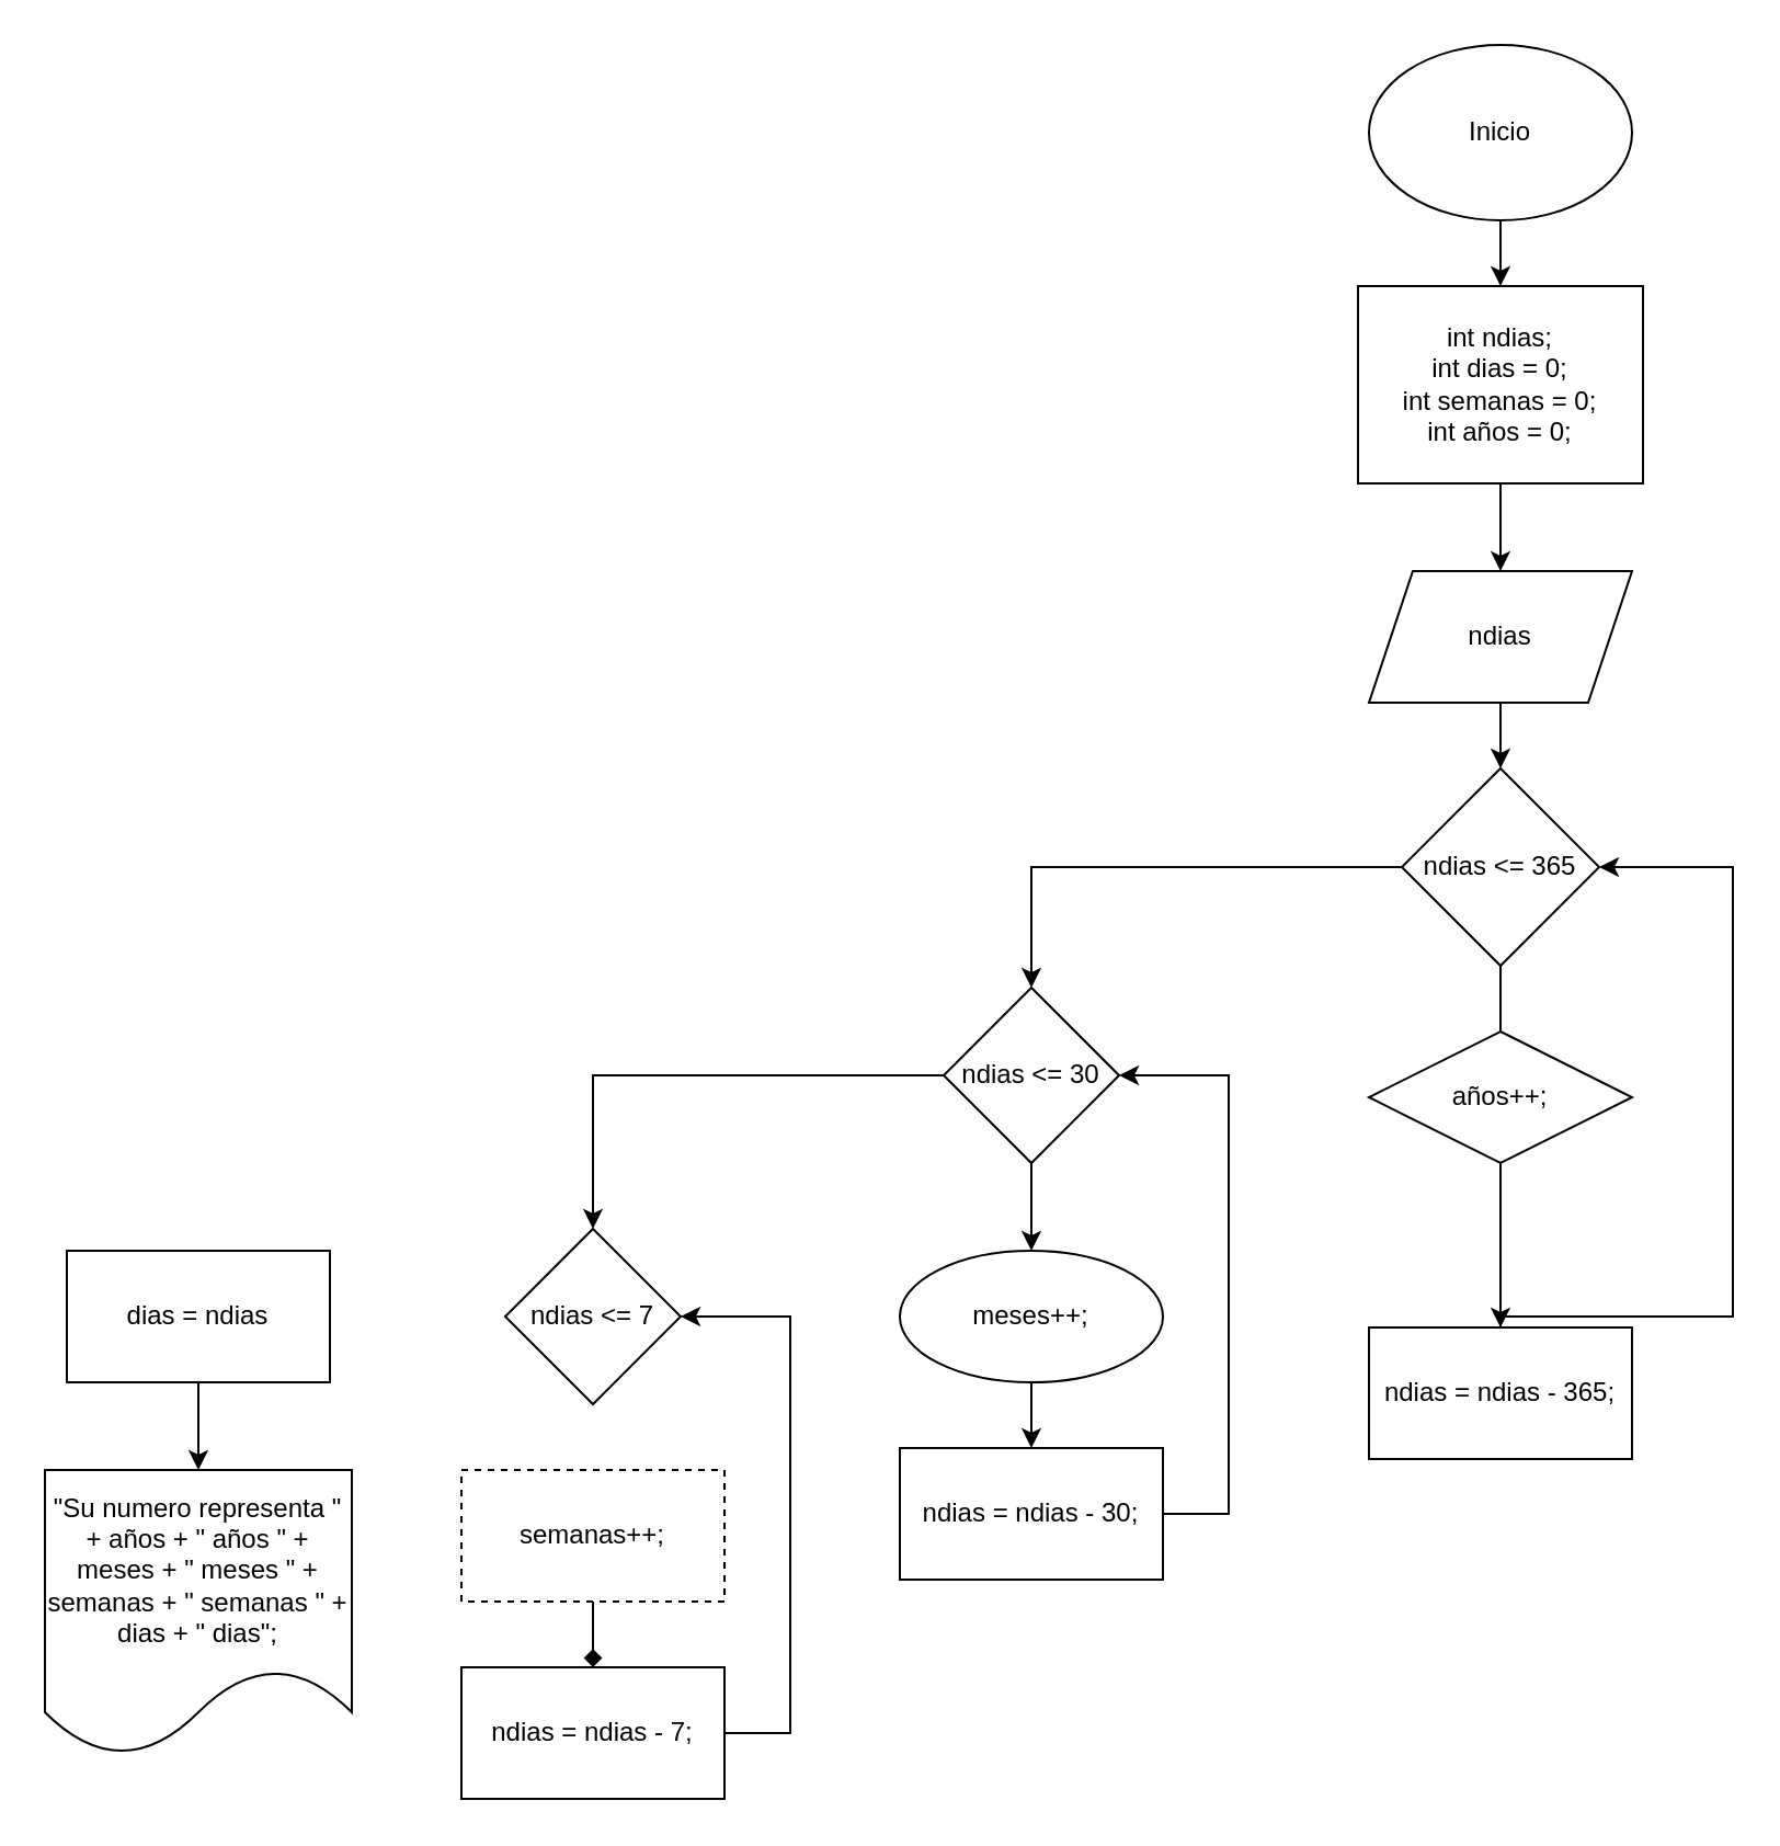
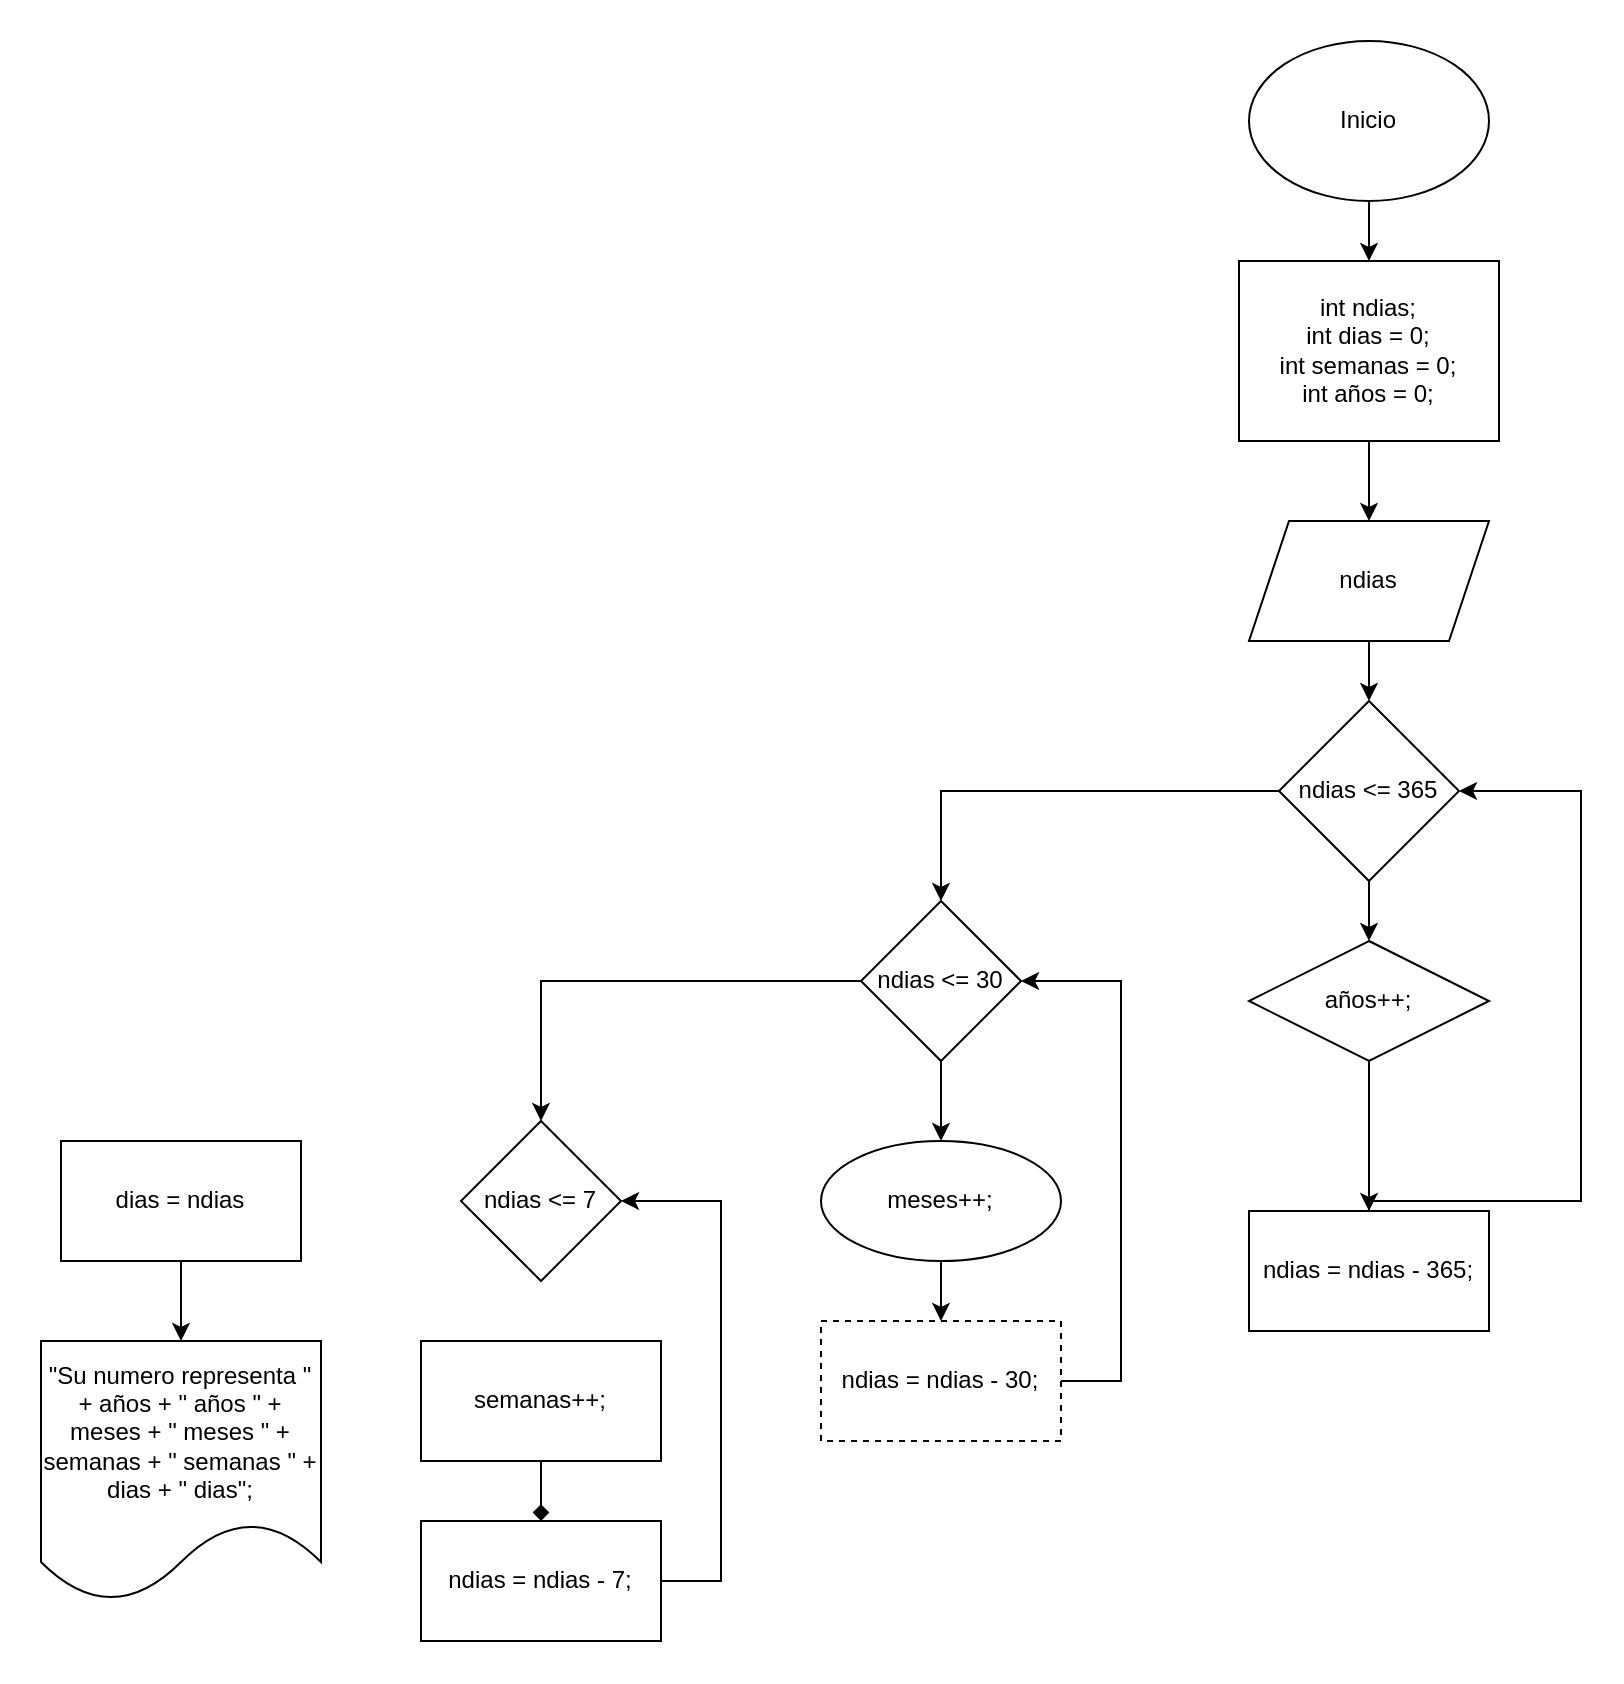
  <mxCell id="0" />
  <mxCell id="1" parent="0" />
  <mxCell id="2" style="edgeStyle=orthogonalEdgeStyle;rounded=0;orthogonalLoop=1;jettySize=auto;html=1;" edge="1" parent="1" source="3" target="5"><mxGeometry relative="1" as="geometry" /></mxCell>
  <mxCell id="3" value="Inicio" style="ellipse;whiteSpace=wrap;html=1;" vertex="1" parent="1"><mxGeometry x="624" y="20" width="120" height="80" as="geometry" /></mxCell>
  <mxCell id="4" style="edgeStyle=orthogonalEdgeStyle;rounded=0;orthogonalLoop=1;jettySize=auto;html=1;entryX=0.5;entryY=0;entryDx=0;entryDy=0;" edge="1" parent="1" source="5" target="7"><mxGeometry relative="1" as="geometry" /></mxCell>
  <mxCell id="5" value="int ndias;&lt;br&gt;int dias = 0;&lt;br&gt;int semanas = 0;&lt;br&gt;int años = 0;" style="rounded=0;whiteSpace=wrap;html=1;" vertex="1" parent="1"><mxGeometry x="619" y="130" width="130" height="90" as="geometry" /></mxCell>
  <mxCell id="6" style="edgeStyle=orthogonalEdgeStyle;rounded=0;orthogonalLoop=1;jettySize=auto;html=1;" edge="1" parent="1" source="7" target="10"><mxGeometry relative="1" as="geometry" /></mxCell>
  <mxCell id="7" value="ndias" style="shape=parallelogram;perimeter=parallelogramPerimeter;whiteSpace=wrap;html=1;fixedSize=1;" vertex="1" parent="1"><mxGeometry x="624" y="260" width="120" height="60" as="geometry" /></mxCell>
- <mxCell id="8" style="edgeStyle=orthogonalEdgeStyle;rounded=0;orthogonalLoop=1;jettySize=auto;html=1;endArrow=none;" edge="1" parent="1" source="10" target="12"><mxGeometry relative="1" as="geometry" /></mxCell>
+ <mxCell id="8" style="edgeStyle=orthogonalEdgeStyle;rounded=0;orthogonalLoop=1;jettySize=auto;html=1;" edge="1" parent="1" source="10" target="12"><mxGeometry relative="1" as="geometry" /></mxCell>
  <mxCell id="9" style="edgeStyle=orthogonalEdgeStyle;rounded=0;orthogonalLoop=1;jettySize=auto;html=1;" edge="1" parent="1" source="10" target="17"><mxGeometry relative="1" as="geometry" /></mxCell>
  <mxCell id="10" value="ndias &amp;lt;= 365" style="rhombus;whiteSpace=wrap;html=1;" vertex="1" parent="1"><mxGeometry x="639" y="350" width="90" height="90" as="geometry" /></mxCell>
  <mxCell id="11" style="edgeStyle=orthogonalEdgeStyle;rounded=0;orthogonalLoop=1;jettySize=auto;html=1;" edge="1" parent="1" source="12" target="14"><mxGeometry relative="1" as="geometry" /></mxCell>
  <mxCell id="12" value="años++;" style="rhombus;whiteSpace=wrap;html=1;" vertex="1" parent="1"><mxGeometry x="624" y="470" width="120" height="60" as="geometry" /></mxCell>
  <mxCell id="13" style="edgeStyle=orthogonalEdgeStyle;rounded=0;orthogonalLoop=1;jettySize=auto;html=1;entryX=1;entryY=0.5;entryDx=0;entryDy=0;" edge="1" parent="1" source="14" target="10"><mxGeometry relative="1" as="geometry"><Array as="points"><mxPoint x="790" y="600" /><mxPoint x="790" y="395" /></Array></mxGeometry></mxCell>
  <mxCell id="14" value="ndias = ndias - 365;" style="rounded=0;whiteSpace=wrap;html=1;" vertex="1" parent="1"><mxGeometry x="624" y="605" width="120" height="60" as="geometry" /></mxCell>
  <mxCell id="15" style="edgeStyle=orthogonalEdgeStyle;rounded=0;orthogonalLoop=1;jettySize=auto;html=1;entryX=0.5;entryY=0;entryDx=0;entryDy=0;" edge="1" parent="1" source="17" target="19"><mxGeometry relative="1" as="geometry" /></mxCell>
  <mxCell id="16" style="edgeStyle=orthogonalEdgeStyle;rounded=0;orthogonalLoop=1;jettySize=auto;html=1;" edge="1" parent="1" source="17" target="22"><mxGeometry relative="1" as="geometry" /></mxCell>
  <mxCell id="17" value="ndias &amp;lt;= 30" style="rhombus;whiteSpace=wrap;html=1;" vertex="1" parent="1"><mxGeometry x="430" y="450" width="80" height="80" as="geometry" /></mxCell>
  <mxCell id="18" style="edgeStyle=orthogonalEdgeStyle;rounded=0;orthogonalLoop=1;jettySize=auto;html=1;" edge="1" parent="1" source="19" target="21"><mxGeometry relative="1" as="geometry" /></mxCell>
  <mxCell id="19" value="meses++;" style="ellipse;whiteSpace=wrap;html=1;" vertex="1" parent="1"><mxGeometry x="410" y="570" width="120" height="60" as="geometry" /></mxCell>
  <mxCell id="20" style="edgeStyle=orthogonalEdgeStyle;rounded=0;orthogonalLoop=1;jettySize=auto;html=1;entryX=1;entryY=0.5;entryDx=0;entryDy=0;" edge="1" parent="1" source="21" target="17"><mxGeometry relative="1" as="geometry"><mxPoint x="520" y="490" as="targetPoint" /><Array as="points"><mxPoint x="560" y="690" /><mxPoint x="560" y="490" /></Array></mxGeometry></mxCell>
- <mxCell id="21" value="ndias = ndias - 30;" style="rounded=0;whiteSpace=wrap;html=1;" vertex="1" parent="1"><mxGeometry x="410" y="660" width="120" height="60" as="geometry" /></mxCell>
+ <mxCell id="21" value="ndias = ndias - 30;" style="rounded=0;whiteSpace=wrap;html=1;dashed=1;" vertex="1" parent="1"><mxGeometry x="410" y="660" width="120" height="60" as="geometry" /></mxCell>
  <mxCell id="22" value="ndias &amp;lt;= 7" style="rhombus;whiteSpace=wrap;html=1;" vertex="1" parent="1"><mxGeometry x="230" y="560" width="80" height="80" as="geometry" /></mxCell>
  <mxCell id="23" style="edgeStyle=orthogonalEdgeStyle;rounded=0;orthogonalLoop=1;jettySize=auto;html=1;entryX=0.5;entryY=0;entryDx=0;entryDy=0;endArrow=diamond;" edge="1" parent="1" source="24" target="26"><mxGeometry relative="1" as="geometry" /></mxCell>
- <mxCell id="24" value="semanas++;" style="rounded=0;whiteSpace=wrap;html=1;dashed=1;" vertex="1" parent="1"><mxGeometry x="210" y="670" width="120" height="60" as="geometry" /></mxCell>
+ <mxCell id="24" value="semanas++;" style="rounded=0;whiteSpace=wrap;html=1;" vertex="1" parent="1"><mxGeometry x="210" y="670" width="120" height="60" as="geometry" /></mxCell>
  <mxCell id="25" style="edgeStyle=orthogonalEdgeStyle;rounded=0;orthogonalLoop=1;jettySize=auto;html=1;entryX=1;entryY=0.5;entryDx=0;entryDy=0;" edge="1" parent="1" source="26" target="22"><mxGeometry relative="1" as="geometry"><Array as="points"><mxPoint x="360" y="790" /><mxPoint x="360" y="600" /></Array></mxGeometry></mxCell>
  <mxCell id="26" value="ndias = ndias - 7;" style="rounded=0;whiteSpace=wrap;html=1;" vertex="1" parent="1"><mxGeometry x="210" y="760" width="120" height="60" as="geometry" /></mxCell>
  <mxCell id="27" style="edgeStyle=orthogonalEdgeStyle;rounded=0;orthogonalLoop=1;jettySize=auto;html=1;" edge="1" parent="1" source="28" target="29"><mxGeometry relative="1" as="geometry" /></mxCell>
  <mxCell id="28" value="dias = ndias" style="rounded=0;whiteSpace=wrap;html=1;" vertex="1" parent="1"><mxGeometry x="30" y="570" width="120" height="60" as="geometry" /></mxCell>
  <mxCell id="29" value="&quot;Su numero representa &quot; + años + &quot; años &quot; + meses + &quot; meses &quot; + semanas + &quot; semanas &quot; + dias + &quot; dias&quot;;" style="shape=document;whiteSpace=wrap;html=1;boundedLbl=1;" vertex="1" parent="1"><mxGeometry x="20" y="670" width="140" height="130" as="geometry" /></mxCell>
